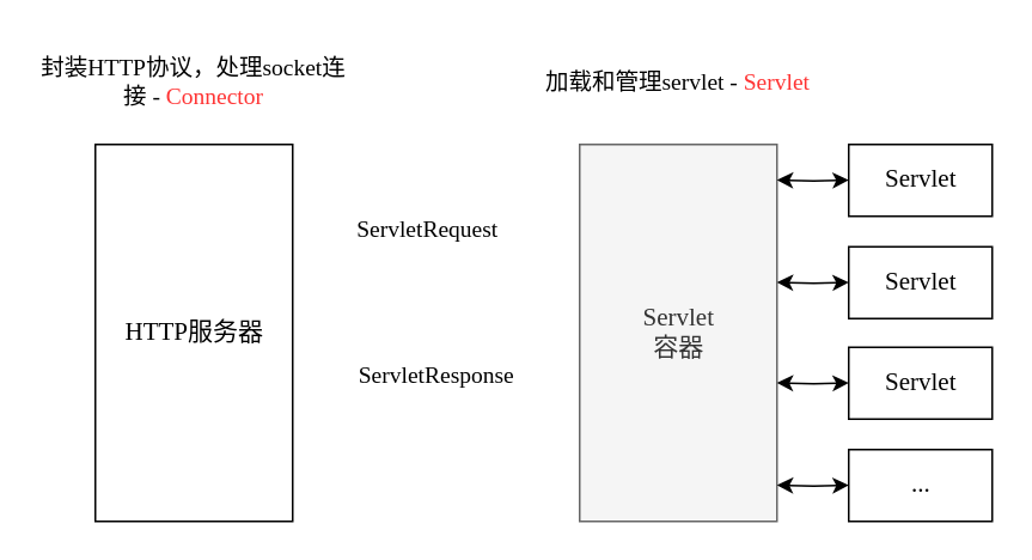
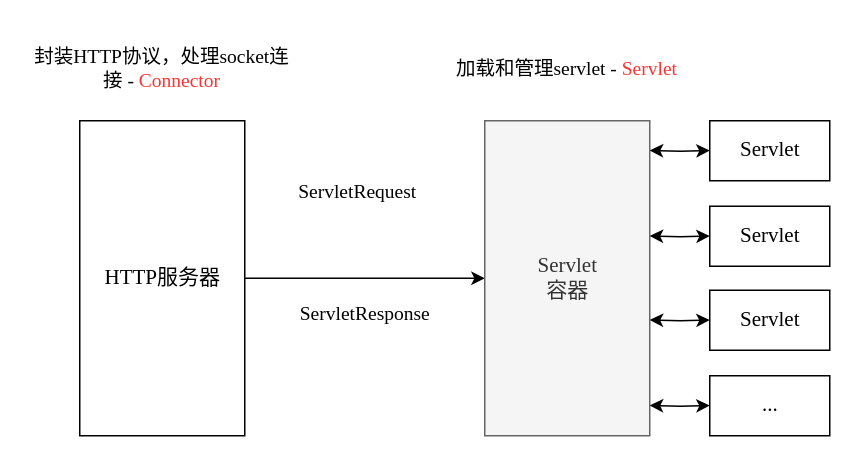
  <mxCell id="0" />
  <mxCell id="1" parent="0" />
+ <mxCell id="2" style="edgeStyle=orthogonalEdgeStyle;rounded=0;orthogonalLoop=1;jettySize=auto;html=1;exitX=1;exitY=0.5;exitDx=0;exitDy=0;entryX=0;entryY=0.5;entryDx=0;entryDy=0;" edge="1" parent="1" source="3" target="4"><mxGeometry relative="1" as="geometry" /></mxCell>
  <mxCell id="3" value="&lt;font face=&quot;menlo&quot; style=&quot;font-size: 14px&quot;&gt;HTTP服务器&lt;/font&gt;" style="rounded=0;whiteSpace=wrap;html=1;" vertex="1" parent="1"><mxGeometry x="52.5" y="80" width="110" height="210" as="geometry" /></mxCell>
  <mxCell id="4" value="&lt;font face=&quot;menlo&quot; style=&quot;font-size: 14px&quot;&gt;Servlet&lt;br&gt;容器&lt;br&gt;&lt;/font&gt;" style="rounded=0;whiteSpace=wrap;html=1;fillColor=#f5f5f5;strokeColor=#666666;fontColor=#333333;" vertex="1" parent="1"><mxGeometry x="322.5" y="80" width="110" height="210" as="geometry" /></mxCell>
  <mxCell id="5" value="&lt;font face=&quot;menlo&quot;&gt;封装HTTP协议，处理socket连接 - &lt;font color=&quot;#ff3333&quot;&gt;Connector&lt;/font&gt;&lt;/font&gt;" style="text;html=1;strokeColor=none;fillColor=none;align=center;verticalAlign=middle;whiteSpace=wrap;rounded=0;fontSize=13;" vertex="1" parent="1"><mxGeometry x="20" y="20" width="175" height="50" as="geometry" /></mxCell>
  <mxCell id="6" value="&lt;font face=&quot;menlo&quot;&gt;ServletRequest&lt;/font&gt;" style="text;html=1;strokeColor=none;fillColor=none;align=center;verticalAlign=middle;whiteSpace=wrap;rounded=0;fontSize=13;" vertex="1" parent="1"><mxGeometry x="177.5" y="112" width="120" height="30" as="geometry" /></mxCell>
  <mxCell id="7" value="&lt;font face=&quot;menlo&quot;&gt;ServletResponse&lt;/font&gt;" style="text;html=1;strokeColor=none;fillColor=none;align=center;verticalAlign=middle;whiteSpace=wrap;rounded=0;fontSize=13;" vertex="1" parent="1"><mxGeometry x="182.5" y="193" width="120" height="30" as="geometry" /></mxCell>
  <mxCell id="8" value="&lt;font face=&quot;menlo&quot; style=&quot;font-size: 14px&quot;&gt;Servlet&lt;br&gt;&lt;/font&gt;" style="rounded=0;whiteSpace=wrap;html=1;" vertex="1" parent="1"><mxGeometry x="472.5" y="80" width="80" height="40" as="geometry" /></mxCell>
  <mxCell id="9" value="&lt;font face=&quot;menlo&quot; style=&quot;font-size: 14px&quot;&gt;Servlet&lt;br&gt;&lt;/font&gt;" style="rounded=0;whiteSpace=wrap;html=1;" vertex="1" parent="1"><mxGeometry x="472.5" y="137" width="80" height="40" as="geometry" /></mxCell>
  <mxCell id="10" value="&lt;font face=&quot;menlo&quot; style=&quot;font-size: 14px&quot;&gt;Servlet&lt;br&gt;&lt;/font&gt;" style="rounded=0;whiteSpace=wrap;html=1;" vertex="1" parent="1"><mxGeometry x="472.5" y="193" width="80" height="40" as="geometry" /></mxCell>
  <mxCell id="11" value="&lt;font face=&quot;menlo&quot; style=&quot;font-size: 14px&quot;&gt;...&lt;br&gt;&lt;/font&gt;" style="rounded=0;whiteSpace=wrap;html=1;" vertex="1" parent="1"><mxGeometry x="472.5" y="250" width="80" height="40" as="geometry" /></mxCell>
  <mxCell id="12" style="edgeStyle=orthogonalEdgeStyle;rounded=0;orthogonalLoop=1;jettySize=auto;html=1;exitX=1;exitY=0.5;exitDx=0;exitDy=0;startArrow=classic;startFill=1;" edge="1" parent="1"><mxGeometry relative="1" as="geometry"><mxPoint x="432.5" y="99.83" as="sourcePoint" /><mxPoint x="472.5" y="99.83" as="targetPoint" /></mxGeometry></mxCell>
  <mxCell id="13" style="edgeStyle=orthogonalEdgeStyle;rounded=0;orthogonalLoop=1;jettySize=auto;html=1;exitX=1;exitY=0.5;exitDx=0;exitDy=0;startArrow=classic;startFill=1;" edge="1" parent="1"><mxGeometry relative="1" as="geometry"><mxPoint x="432.5" y="156.83" as="sourcePoint" /><mxPoint x="472.5" y="156.83" as="targetPoint" /></mxGeometry></mxCell>
  <mxCell id="14" style="edgeStyle=orthogonalEdgeStyle;rounded=0;orthogonalLoop=1;jettySize=auto;html=1;exitX=1;exitY=0.5;exitDx=0;exitDy=0;startArrow=classic;startFill=1;" edge="1" parent="1"><mxGeometry relative="1" as="geometry"><mxPoint x="432.5" y="212.83" as="sourcePoint" /><mxPoint x="472.5" y="212.83" as="targetPoint" /></mxGeometry></mxCell>
  <mxCell id="15" style="edgeStyle=orthogonalEdgeStyle;rounded=0;orthogonalLoop=1;jettySize=auto;html=1;exitX=1;exitY=0.5;exitDx=0;exitDy=0;startArrow=classic;startFill=1;" edge="1" parent="1"><mxGeometry relative="1" as="geometry"><mxPoint x="432.5" y="269.83" as="sourcePoint" /><mxPoint x="472.5" y="269.83" as="targetPoint" /></mxGeometry></mxCell>
  <mxCell id="16" value="&lt;font face=&quot;menlo&quot;&gt;加载和管理servlet - &lt;font color=&quot;#ff3333&quot;&gt;Servlet&lt;/font&gt;&lt;/font&gt;" style="text;html=1;strokeColor=none;fillColor=none;align=center;verticalAlign=middle;whiteSpace=wrap;rounded=0;fontSize=13;" vertex="1" parent="1"><mxGeometry x="300" y="20" width="155" height="50" as="geometry" /></mxCell>
